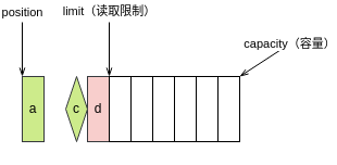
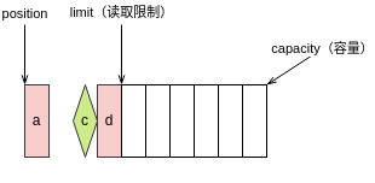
  <mxCell id="0" />
  <mxCell id="1" parent="0" />
- <mxCell id="2" value="a" style="rounded=0;whiteSpace=wrap;html=1;fillColor=#cdeb8b;strokeColor=#36393d;" parent="1" vertex="1"><mxGeometry x="20" y="70" width="20" height="60" as="geometry" /></mxCell>
+ <mxCell id="2" value="a" style="rounded=0;whiteSpace=wrap;html=1;fillColor=#f8cecc;strokeColor=#36393d;" parent="1" vertex="1"><mxGeometry x="20" y="70" width="20" height="60" as="geometry" /></mxCell>
  <mxCell id="3" value="d" style="rounded=0;whiteSpace=wrap;html=1;fillColor=#f8cecc;strokeColor=#36393d;" parent="1" vertex="1"><mxGeometry x="80" y="70" width="20" height="60" as="geometry" /></mxCell>
  <mxCell id="4" value="c" style="rhombus;whiteSpace=wrap;html=1;fillColor=#cdeb8b;strokeColor=#36393d;" parent="1" vertex="1"><mxGeometry x="60" y="70" width="20" height="60" as="geometry" /></mxCell>
  <mxCell id="5" value="" style="rounded=0;whiteSpace=wrap;html=1;" parent="1" vertex="1"><mxGeometry x="100" y="70" width="20" height="60" as="geometry" /></mxCell>
  <mxCell id="6" value="" style="rounded=0;whiteSpace=wrap;html=1;" parent="1" vertex="1"><mxGeometry x="140" y="70" width="20" height="60" as="geometry" /></mxCell>
  <mxCell id="7" value="" style="rounded=0;whiteSpace=wrap;html=1;" parent="1" vertex="1"><mxGeometry x="120" y="70" width="20" height="60" as="geometry" /></mxCell>
  <mxCell id="8" value="" style="rounded=0;whiteSpace=wrap;html=1;" parent="1" vertex="1"><mxGeometry x="160" y="70" width="20" height="60" as="geometry" /></mxCell>
  <mxCell id="9" value="" style="rounded=0;whiteSpace=wrap;html=1;" parent="1" vertex="1"><mxGeometry x="180" y="70" width="20" height="60" as="geometry" /></mxCell>
  <mxCell id="10" value="" style="rounded=0;whiteSpace=wrap;html=1;" parent="1" vertex="1"><mxGeometry x="200" y="70" width="20" height="60" as="geometry" /></mxCell>
  <mxCell id="11" value="position" style="endArrow=openThin;html=1;entryX=0;entryY=0;entryDx=0;entryDy=0;endFill=0;labelPosition=center;verticalLabelPosition=middle;align=center;verticalAlign=bottom;" parent="1" edge="1"><mxGeometry x="-1" width="50" height="50" relative="1" as="geometry"><mxPoint x="20" y="20" as="sourcePoint" /><mxPoint x="20" y="70" as="targetPoint" /><mxPoint as="offset" /></mxGeometry></mxCell>
  <mxCell id="12" value="limit（读取限制）" style="endArrow=openThin;html=1;entryX=1;entryY=0;entryDx=0;entryDy=0;endFill=0;" parent="1" edge="1"><mxGeometry x="-1" y="-10" width="50" height="50" relative="1" as="geometry"><mxPoint x="100" y="20" as="sourcePoint" /><mxPoint x="100" y="70" as="targetPoint" /><mxPoint x="10" y="-10" as="offset" /></mxGeometry></mxCell>
  <mxCell id="13" value="capacity（容量）" style="endArrow=openThin;html=1;entryX=1;entryY=0;entryDx=0;entryDy=0;endFill=0;" parent="1" edge="1"><mxGeometry x="-1" width="50" height="50" relative="1" as="geometry"><mxPoint x="266" y="40" as="sourcePoint" /><mxPoint x="220" y="70" as="targetPoint" /><mxPoint as="offset" /></mxGeometry></mxCell>
